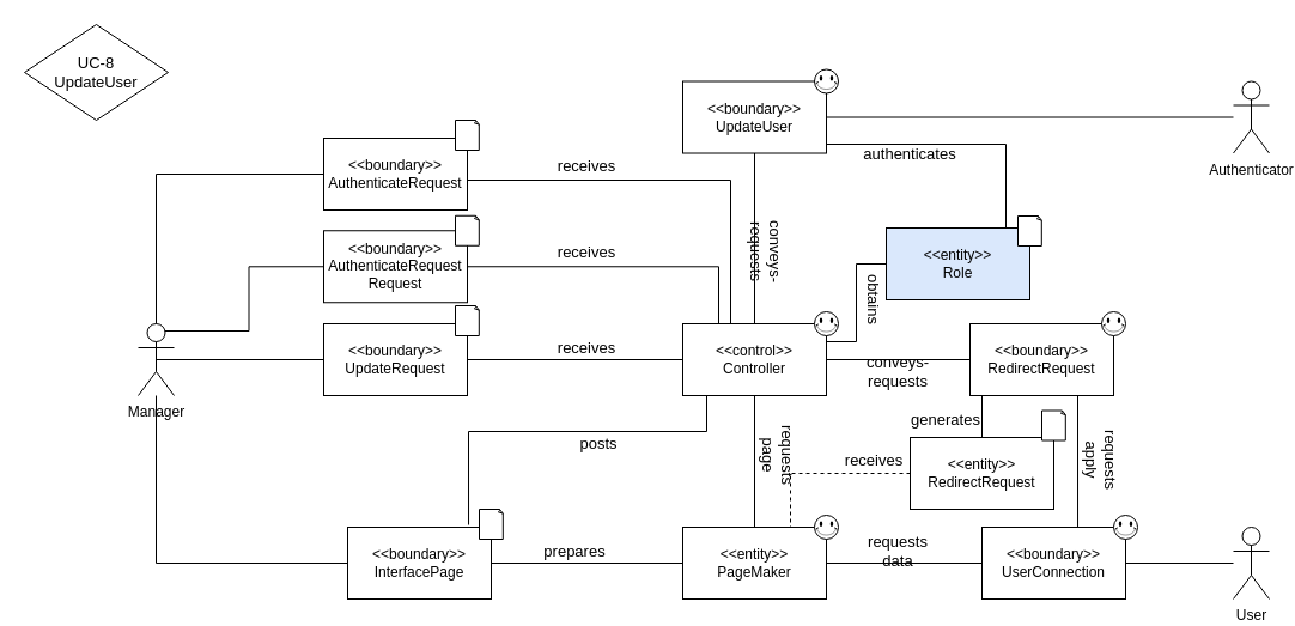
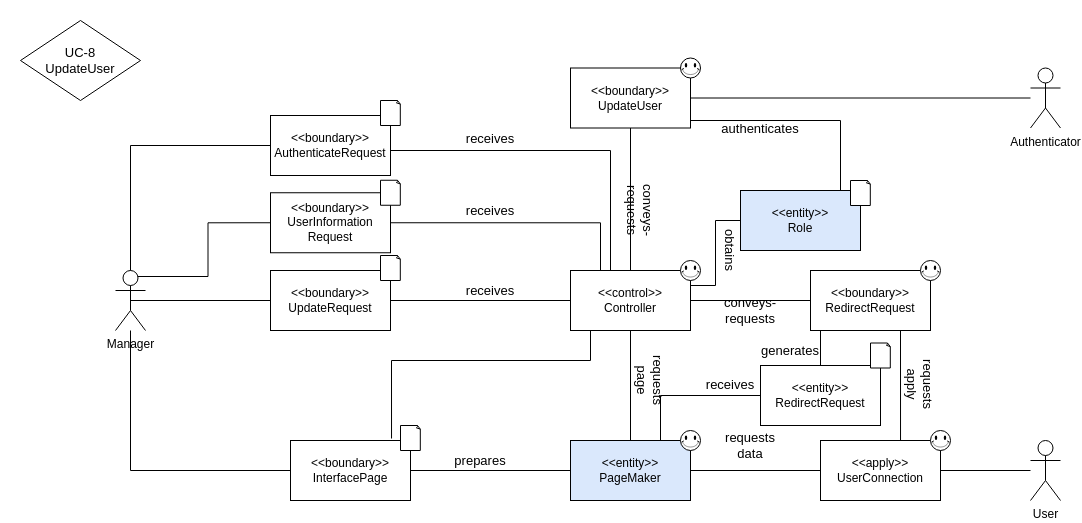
  <mxCell id="0" />
  <mxCell id="1" parent="0" />
  <mxCell id="2" style="edgeStyle=orthogonalEdgeStyle;rounded=0;orthogonalLoop=1;jettySize=auto;html=1;exitX=0.25;exitY=1;exitDx=0;exitDy=0;entryX=0.5;entryY=0;entryDx=0;entryDy=0;endArrow=none;endFill=0;" parent="1" source="4" target="53" edge="1"><mxGeometry relative="1" as="geometry"><Array as="points"><mxPoint x="820" y="330" /></Array></mxGeometry></mxCell>
  <mxCell id="3" style="edgeStyle=orthogonalEdgeStyle;rounded=0;orthogonalLoop=1;jettySize=auto;html=1;exitX=0.75;exitY=1;exitDx=0;exitDy=0;entryX=0.667;entryY=0.017;entryDx=0;entryDy=0;entryPerimeter=0;endArrow=none;endFill=0;" edge="1" parent="1" source="4" target="9"><mxGeometry relative="1" as="geometry" /></mxCell>
  <mxCell id="4" value="&amp;lt;&amp;lt;boundary&amp;gt;&amp;gt;&lt;br&gt;RedirectRequest" style="rounded=0;whiteSpace=wrap;html=1;" parent="1" vertex="1"><mxGeometry x="810" y="270" width="120" height="60" as="geometry" /></mxCell>
  <mxCell id="5" style="edgeStyle=orthogonalEdgeStyle;rounded=0;orthogonalLoop=1;jettySize=auto;html=1;endArrow=none;endFill=0;exitX=0.5;exitY=0.5;exitDx=0;exitDy=0;exitPerimeter=0;" parent="1" source="7" target="16" edge="1"><mxGeometry relative="1" as="geometry" /></mxCell>
  <mxCell id="6" style="edgeStyle=orthogonalEdgeStyle;rounded=0;orthogonalLoop=1;jettySize=auto;html=1;exitX=0.75;exitY=0.1;exitDx=0;exitDy=0;exitPerimeter=0;entryX=0;entryY=0.5;entryDx=0;entryDy=0;endArrow=none;endFill=0;" parent="1" source="7" target="58" edge="1"><mxGeometry relative="1" as="geometry" /></mxCell>
  <mxCell id="7" value="Manager" style="shape=umlActor;verticalLabelPosition=bottom;verticalAlign=top;html=1;outlineConnect=0;" parent="1" vertex="1"><mxGeometry x="115" y="270" width="30" height="60" as="geometry" /></mxCell>
  <mxCell id="8" style="edgeStyle=orthogonalEdgeStyle;rounded=0;orthogonalLoop=1;jettySize=auto;html=1;endArrow=none;endFill=0;" parent="1" source="9" target="31" edge="1"><mxGeometry relative="1" as="geometry" /></mxCell>
- <mxCell id="9" value="&amp;lt;&amp;lt;boundary&amp;gt;&amp;gt;&lt;br&gt;UserConnection" style="rounded=0;whiteSpace=wrap;html=1;" parent="1" vertex="1"><mxGeometry x="820" y="440" width="120" height="60" as="geometry" /></mxCell>
+ <mxCell id="9" value="&amp;lt;&amp;lt;apply&amp;gt;&amp;gt;&lt;br&gt;UserConnection" style="rounded=0;whiteSpace=wrap;html=1;" parent="1" vertex="1"><mxGeometry x="820" y="440" width="120" height="60" as="geometry" /></mxCell>
  <mxCell id="10" style="edgeStyle=orthogonalEdgeStyle;rounded=0;orthogonalLoop=1;jettySize=auto;html=1;entryX=0.5;entryY=0;entryDx=0;entryDy=0;endArrow=none;endFill=0;" parent="1" source="11" target="22" edge="1"><mxGeometry relative="1" as="geometry" /></mxCell>
  <mxCell id="11" value="&amp;lt;&amp;lt;boundary&amp;gt;&amp;gt;&lt;br&gt;UpdateUser" style="rounded=0;whiteSpace=wrap;html=1;" parent="1" vertex="1"><mxGeometry y="67.5" width="120" height="60" as="geometry" x="570" /></mxCell>
  <mxCell id="12" style="edgeStyle=orthogonalEdgeStyle;rounded=0;orthogonalLoop=1;jettySize=auto;html=1;entryX=0.5;entryY=0;entryDx=0;entryDy=0;entryPerimeter=0;endArrow=none;endFill=0;" parent="1" source="14" target="7" edge="1"><mxGeometry relative="1" as="geometry" /></mxCell>
  <mxCell id="13" style="edgeStyle=orthogonalEdgeStyle;rounded=0;orthogonalLoop=1;jettySize=auto;html=1;entryX=0.25;entryY=0;entryDx=0;entryDy=0;endArrow=none;endFill=0;" parent="1" source="14" target="22" edge="1"><mxGeometry relative="1" as="geometry"><Array as="points"><mxPoint x="610" y="150" /><mxPoint x="610" y="270" /></Array></mxGeometry></mxCell>
  <mxCell id="14" value="&amp;lt;&amp;lt;boundary&amp;gt;&amp;gt;&lt;br&gt;AuthenticateRequest" style="rounded=0;whiteSpace=wrap;html=1;" parent="1" vertex="1"><mxGeometry x="270" y="115" width="120" height="60" as="geometry" /></mxCell>
  <mxCell id="15" style="edgeStyle=orthogonalEdgeStyle;rounded=0;orthogonalLoop=1;jettySize=auto;html=1;fontSize=13;endArrow=none;endFill=0;" parent="1" source="16" target="22" edge="1"><mxGeometry relative="1" as="geometry" /></mxCell>
  <mxCell id="16" value="&amp;lt;&amp;lt;boundary&amp;gt;&amp;gt;&lt;br&gt;UpdateRequest" style="rounded=0;whiteSpace=wrap;html=1;" parent="1" vertex="1"><mxGeometry x="270" y="270" width="120" height="60" as="geometry" /></mxCell>
  <mxCell id="17" style="edgeStyle=orthogonalEdgeStyle;rounded=0;orthogonalLoop=1;jettySize=auto;html=1;endArrow=none;endFill=0;" parent="1" source="18" target="7" edge="1"><mxGeometry relative="1" as="geometry" /></mxCell>
  <mxCell id="18" value="&amp;lt;&amp;lt;boundary&amp;gt;&amp;gt;&lt;br&gt;InterfacePage" style="rounded=0;whiteSpace=wrap;html=1;" parent="1" vertex="1"><mxGeometry x="290" y="440" width="120" height="60" as="geometry" /></mxCell>
  <mxCell id="19" style="edgeStyle=orthogonalEdgeStyle;rounded=0;orthogonalLoop=1;jettySize=auto;html=1;endArrow=none;endFill=0;" parent="1" source="22" target="4" edge="1"><mxGeometry relative="1" as="geometry" /></mxCell>
  <mxCell id="20" style="edgeStyle=orthogonalEdgeStyle;rounded=0;orthogonalLoop=1;jettySize=auto;html=1;entryX=0.842;entryY=-0.033;entryDx=0;entryDy=0;entryPerimeter=0;endArrow=none;endFill=0;" parent="1" source="22" target="18" edge="1"><mxGeometry relative="1" as="geometry"><Array as="points"><mxPoint x="590" y="360" /><mxPoint x="391" y="360" /></Array></mxGeometry></mxCell>
  <mxCell id="21" style="edgeStyle=orthogonalEdgeStyle;rounded=0;orthogonalLoop=1;jettySize=auto;html=1;entryX=0.5;entryY=0;entryDx=0;entryDy=0;fontSize=13;endArrow=none;endFill=0;" parent="1" source="22" target="25" edge="1"><mxGeometry relative="1" as="geometry" /></mxCell>
  <mxCell id="22" value="&amp;lt;&amp;lt;control&amp;gt;&amp;gt;&lt;br&gt;Controller" style="rounded=0;whiteSpace=wrap;html=1;" parent="1" vertex="1"><mxGeometry y="270" width="120" height="60" as="geometry" x="570" /></mxCell>
  <mxCell id="23" style="edgeStyle=orthogonalEdgeStyle;rounded=0;orthogonalLoop=1;jettySize=auto;html=1;endArrow=none;endFill=0;" parent="1" source="25" target="18" edge="1"><mxGeometry relative="1" as="geometry" /></mxCell>
  <mxCell id="24" style="edgeStyle=orthogonalEdgeStyle;rounded=0;orthogonalLoop=1;jettySize=auto;html=1;endArrow=none;endFill=0;" parent="1" source="25" target="9" edge="1"><mxGeometry relative="1" as="geometry" /></mxCell>
- <mxCell id="25" value="&amp;lt;&amp;lt;entity&amp;gt;&amp;gt;&lt;br&gt;PageMaker" style="rounded=0;whiteSpace=wrap;html=1;" parent="1" vertex="1"><mxGeometry y="440" width="120" height="60" as="geometry" x="570" /></mxCell>
+ <mxCell id="25" value="&amp;lt;&amp;lt;entity&amp;gt;&amp;gt;&lt;br&gt;PageMaker" style="rounded=0;whiteSpace=wrap;html=1;fillColor=#dae8fc;" parent="1" vertex="1"><mxGeometry y="440" width="120" height="60" as="geometry" x="570" /></mxCell>
  <mxCell id="26" style="edgeStyle=orthogonalEdgeStyle;rounded=0;orthogonalLoop=1;jettySize=auto;html=1;entryX=1;entryY=0.25;entryDx=0;entryDy=0;endArrow=none;endFill=0;" parent="1" source="28" target="22" edge="1"><mxGeometry relative="1" as="geometry" /></mxCell>
  <mxCell id="27" style="edgeStyle=orthogonalEdgeStyle;rounded=0;orthogonalLoop=1;jettySize=auto;html=1;entryX=1;entryY=0.75;entryDx=0;entryDy=0;endArrow=none;endFill=0;" parent="1" source="28" target="11" edge="1"><mxGeometry relative="1" as="geometry"><Array as="points"><mxPoint x="840" y="120" /><mxPoint x="690" y="120" /></Array></mxGeometry></mxCell>
  <mxCell id="28" value="&amp;lt;&amp;lt;entity&amp;gt;&amp;gt;&lt;br&gt;Role" style="rounded=0;whiteSpace=wrap;html=1;fillColor=#dae8fc;" parent="1" vertex="1"><mxGeometry x="740" y="190" width="120" height="60" as="geometry" /></mxCell>
  <mxCell id="29" style="edgeStyle=orthogonalEdgeStyle;rounded=0;orthogonalLoop=1;jettySize=auto;html=1;entryX=1;entryY=0.5;entryDx=0;entryDy=0;endArrow=none;endFill=0;" parent="1" source="30" target="11" edge="1"><mxGeometry relative="1" as="geometry" /></mxCell>
  <mxCell id="30" value="Authenticator" style="shape=umlActor;verticalLabelPosition=bottom;verticalAlign=top;html=1;outlineConnect=0;" parent="1" vertex="1"><mxGeometry x="1030" y="67.5" width="30" height="60" as="geometry" /></mxCell>
  <mxCell id="31" value="User" style="shape=umlActor;verticalLabelPosition=bottom;verticalAlign=top;html=1;outlineConnect=0;" parent="1" vertex="1"><mxGeometry x="1030" y="440" width="30" height="60" as="geometry" /></mxCell>
  <mxCell id="32" value="receives" style="text;html=1;strokeColor=none;fillColor=none;align=center;verticalAlign=middle;whiteSpace=wrap;rounded=0;fontSize=13;" parent="1" vertex="1"><mxGeometry x="470" y="127.5" width="40" height="20" as="geometry" /></mxCell>
  <mxCell id="33" value="receives" style="text;html=1;strokeColor=none;fillColor=none;align=center;verticalAlign=middle;whiteSpace=wrap;rounded=0;fontSize=13;" parent="1" vertex="1"><mxGeometry x="470" y="280" width="40" height="20" as="geometry" /></mxCell>
- <mxCell id="34" value="posts" style="text;html=1;strokeColor=none;fillColor=none;align=center;verticalAlign=middle;whiteSpace=wrap;rounded=0;fontSize=13;" parent="1" vertex="1"><mxGeometry x="480" y="360" width="40" height="20" as="geometry" /></mxCell>
  <mxCell id="35" value="prepares" style="text;html=1;strokeColor=none;fillColor=none;align=center;verticalAlign=middle;whiteSpace=wrap;rounded=0;fontSize=13;" parent="1" vertex="1"><mxGeometry x="460" y="450" width="40" height="20" as="geometry" /></mxCell>
- <mxCell id="36" value="requests data" style="text;html=1;strokeColor=none;fillColor=none;align=center;verticalAlign=middle;whiteSpace=wrap;rounded=0;fontSize=13;" parent="1" vertex="1"><mxGeometry x="730" y="450" width="40" height="20" as="geometry" /></mxCell>
+ <mxCell id="36" value="requests data" style="text;html=1;strokeColor=none;fillColor=none;align=center;verticalAlign=middle;whiteSpace=wrap;rounded=0;fontSize=13;" parent="1" vertex="1"><mxGeometry x="730" y="435" width="40" height="20" as="geometry" /></mxCell>
  <mxCell id="37" value="conveys-requests" style="text;html=1;strokeColor=none;fillColor=none;align=center;verticalAlign=middle;whiteSpace=wrap;rounded=0;fontSize=13;rotation=90;" parent="1" vertex="1"><mxGeometry x="620" y="200" width="40" height="20" as="geometry" /></mxCell>
  <mxCell id="38" value="conveys-requests" style="text;html=1;strokeColor=none;fillColor=none;align=center;verticalAlign=middle;whiteSpace=wrap;rounded=0;fontSize=13;" parent="1" vertex="1"><mxGeometry x="730" y="300" width="40" height="20" as="geometry" /></mxCell>
  <mxCell id="39" value="obtains" style="text;html=1;strokeColor=none;fillColor=none;align=center;verticalAlign=middle;whiteSpace=wrap;rounded=0;fontSize=13;rotation=90;" parent="1" vertex="1"><mxGeometry x="710" y="240" width="40" height="20" as="geometry" /></mxCell>
  <mxCell id="40" value="authenticates" style="text;html=1;strokeColor=none;fillColor=none;align=center;verticalAlign=middle;whiteSpace=wrap;rounded=0;fontSize=13;" parent="1" vertex="1"><mxGeometry x="740" y="117.5" width="40" height="20" as="geometry" /></mxCell>
  <mxCell id="41" value="requests page" style="text;html=1;strokeColor=none;fillColor=none;align=center;verticalAlign=middle;whiteSpace=wrap;rounded=0;fontSize=13;rotation=90;" parent="1" vertex="1"><mxGeometry x="630" y="370" width="40" height="20" as="geometry" /></mxCell>
  <mxCell id="42" value="" style="verticalLabelPosition=bottom;verticalAlign=top;html=1;shape=mxgraph.basic.smiley;fontSize=13;" parent="1" vertex="1"><mxGeometry x="680" y="430" width="20" height="20" as="geometry" /></mxCell>
  <mxCell id="43" value="" style="verticalLabelPosition=bottom;verticalAlign=top;html=1;shape=mxgraph.basic.smiley;fontSize=13;" parent="1" vertex="1"><mxGeometry x="680" y="260" width="20" height="20" as="geometry" /></mxCell>
  <mxCell id="44" value="" style="verticalLabelPosition=bottom;verticalAlign=top;html=1;shape=mxgraph.basic.smiley;fontSize=13;" parent="1" vertex="1"><mxGeometry x="680" y="57.5" width="20" height="20" as="geometry" /></mxCell>
  <mxCell id="45" value="" style="verticalLabelPosition=bottom;verticalAlign=top;html=1;shape=mxgraph.basic.smiley;fontSize=13;" parent="1" vertex="1"><mxGeometry x="920" y="260" width="20" height="20" as="geometry" /></mxCell>
  <mxCell id="46" value="" style="verticalLabelPosition=bottom;verticalAlign=top;html=1;shape=mxgraph.basic.smiley;fontSize=13;" parent="1" vertex="1"><mxGeometry x="930" y="430" width="20" height="20" as="geometry" /></mxCell>
  <mxCell id="47" value="" style="whiteSpace=wrap;html=1;shape=mxgraph.basic.document;fontSize=13;" parent="1" vertex="1"><mxGeometry x="850" y="180" width="20" height="25" as="geometry" /></mxCell>
  <mxCell id="48" value="" style="whiteSpace=wrap;html=1;shape=mxgraph.basic.document;fontSize=13;" parent="1" vertex="1"><mxGeometry x="380" y="100" width="20" height="25" as="geometry" /></mxCell>
  <mxCell id="49" value="" style="whiteSpace=wrap;html=1;shape=mxgraph.basic.document;fontSize=13;" parent="1" vertex="1"><mxGeometry x="380" y="255" width="20" height="25" as="geometry" /></mxCell>
  <mxCell id="50" value="" style="whiteSpace=wrap;html=1;shape=mxgraph.basic.document;fontSize=13;" parent="1" vertex="1"><mxGeometry x="400" y="425" width="20" height="25" as="geometry" /></mxCell>
  <mxCell id="51" value="UC-8&lt;br&gt;UpdateUser" style="rhombus;whiteSpace=wrap;html=1;fontSize=13;" parent="1" vertex="1"><mxGeometry x="20" y="20" width="120" height="80" as="geometry" /></mxCell>
- <mxCell id="52" style="edgeStyle=orthogonalEdgeStyle;rounded=0;orthogonalLoop=1;jettySize=auto;html=1;exitX=0;exitY=0.5;exitDx=0;exitDy=0;entryX=0.75;entryY=0;entryDx=0;entryDy=0;endArrow=none;endFill=0;dashed=1;" parent="1" source="53" target="25" edge="1"><mxGeometry relative="1" as="geometry" /></mxCell>
+ <mxCell id="52" style="edgeStyle=orthogonalEdgeStyle;rounded=0;orthogonalLoop=1;jettySize=auto;html=1;exitX=0;exitY=0.5;exitDx=0;exitDy=0;entryX=0.75;entryY=0;entryDx=0;entryDy=0;endArrow=none;endFill=0;" parent="1" source="53" target="25" edge="1"><mxGeometry relative="1" as="geometry" /></mxCell>
  <mxCell id="53" value="&amp;lt;&amp;lt;entity&amp;gt;&amp;gt;&lt;br&gt;RedirectRequest" style="rounded=0;whiteSpace=wrap;html=1;" parent="1" vertex="1"><mxGeometry x="760" y="365" width="120" height="60" as="geometry" /></mxCell>
  <mxCell id="54" value="" style="whiteSpace=wrap;html=1;shape=mxgraph.basic.document;fontSize=13;" parent="1" vertex="1"><mxGeometry x="870" y="342.5" width="20" height="25" as="geometry" /></mxCell>
  <mxCell id="55" value="generates" style="text;html=1;strokeColor=none;fillColor=none;align=center;verticalAlign=middle;whiteSpace=wrap;rounded=0;fontSize=13;" parent="1" vertex="1"><mxGeometry x="770" y="340" width="40" height="20" as="geometry" /></mxCell>
  <mxCell id="56" value="receives" style="text;html=1;strokeColor=none;fillColor=none;align=center;verticalAlign=middle;whiteSpace=wrap;rounded=0;fontSize=13;" parent="1" vertex="1"><mxGeometry x="710" y="374" width="40" height="20" as="geometry" /></mxCell>
  <mxCell id="57" style="edgeStyle=orthogonalEdgeStyle;rounded=0;orthogonalLoop=1;jettySize=auto;html=1;exitX=1;exitY=0.5;exitDx=0;exitDy=0;entryX=0.25;entryY=0;entryDx=0;entryDy=0;endArrow=none;endFill=0;" parent="1" source="58" target="22" edge="1"><mxGeometry relative="1" as="geometry" /></mxCell>
- <mxCell id="58" value="&amp;lt;&amp;lt;boundary&amp;gt;&amp;gt;&lt;br&gt;AuthenticateRequest&lt;br&gt;Request" style="rounded=0;whiteSpace=wrap;html=1;" parent="1" vertex="1"><mxGeometry x="270" y="192.25" width="120" height="60" as="geometry" /></mxCell>
+ <mxCell id="58" value="&amp;lt;&amp;lt;boundary&amp;gt;&amp;gt;&lt;br&gt;UserInformation&lt;br&gt;Request" style="rounded=0;whiteSpace=wrap;html=1;" parent="1" vertex="1"><mxGeometry x="270" y="192.25" width="120" height="60" as="geometry" /></mxCell>
  <mxCell id="59" value="" style="whiteSpace=wrap;html=1;shape=mxgraph.basic.document;fontSize=13;" parent="1" vertex="1"><mxGeometry x="380" y="179.75" width="20" height="25" as="geometry" /></mxCell>
  <mxCell id="60" value="receives" style="text;html=1;strokeColor=none;fillColor=none;align=center;verticalAlign=middle;whiteSpace=wrap;rounded=0;fontSize=13;" parent="1" vertex="1"><mxGeometry x="470" y="200" width="40" height="20" as="geometry" /></mxCell>
  <mxCell id="61" value="requests apply" style="text;html=1;strokeColor=none;fillColor=none;align=center;verticalAlign=middle;whiteSpace=wrap;rounded=0;fontSize=13;rotation=90;" vertex="1" parent="1"><mxGeometry x="900" y="374" width="40" height="20" as="geometry" /></mxCell>
